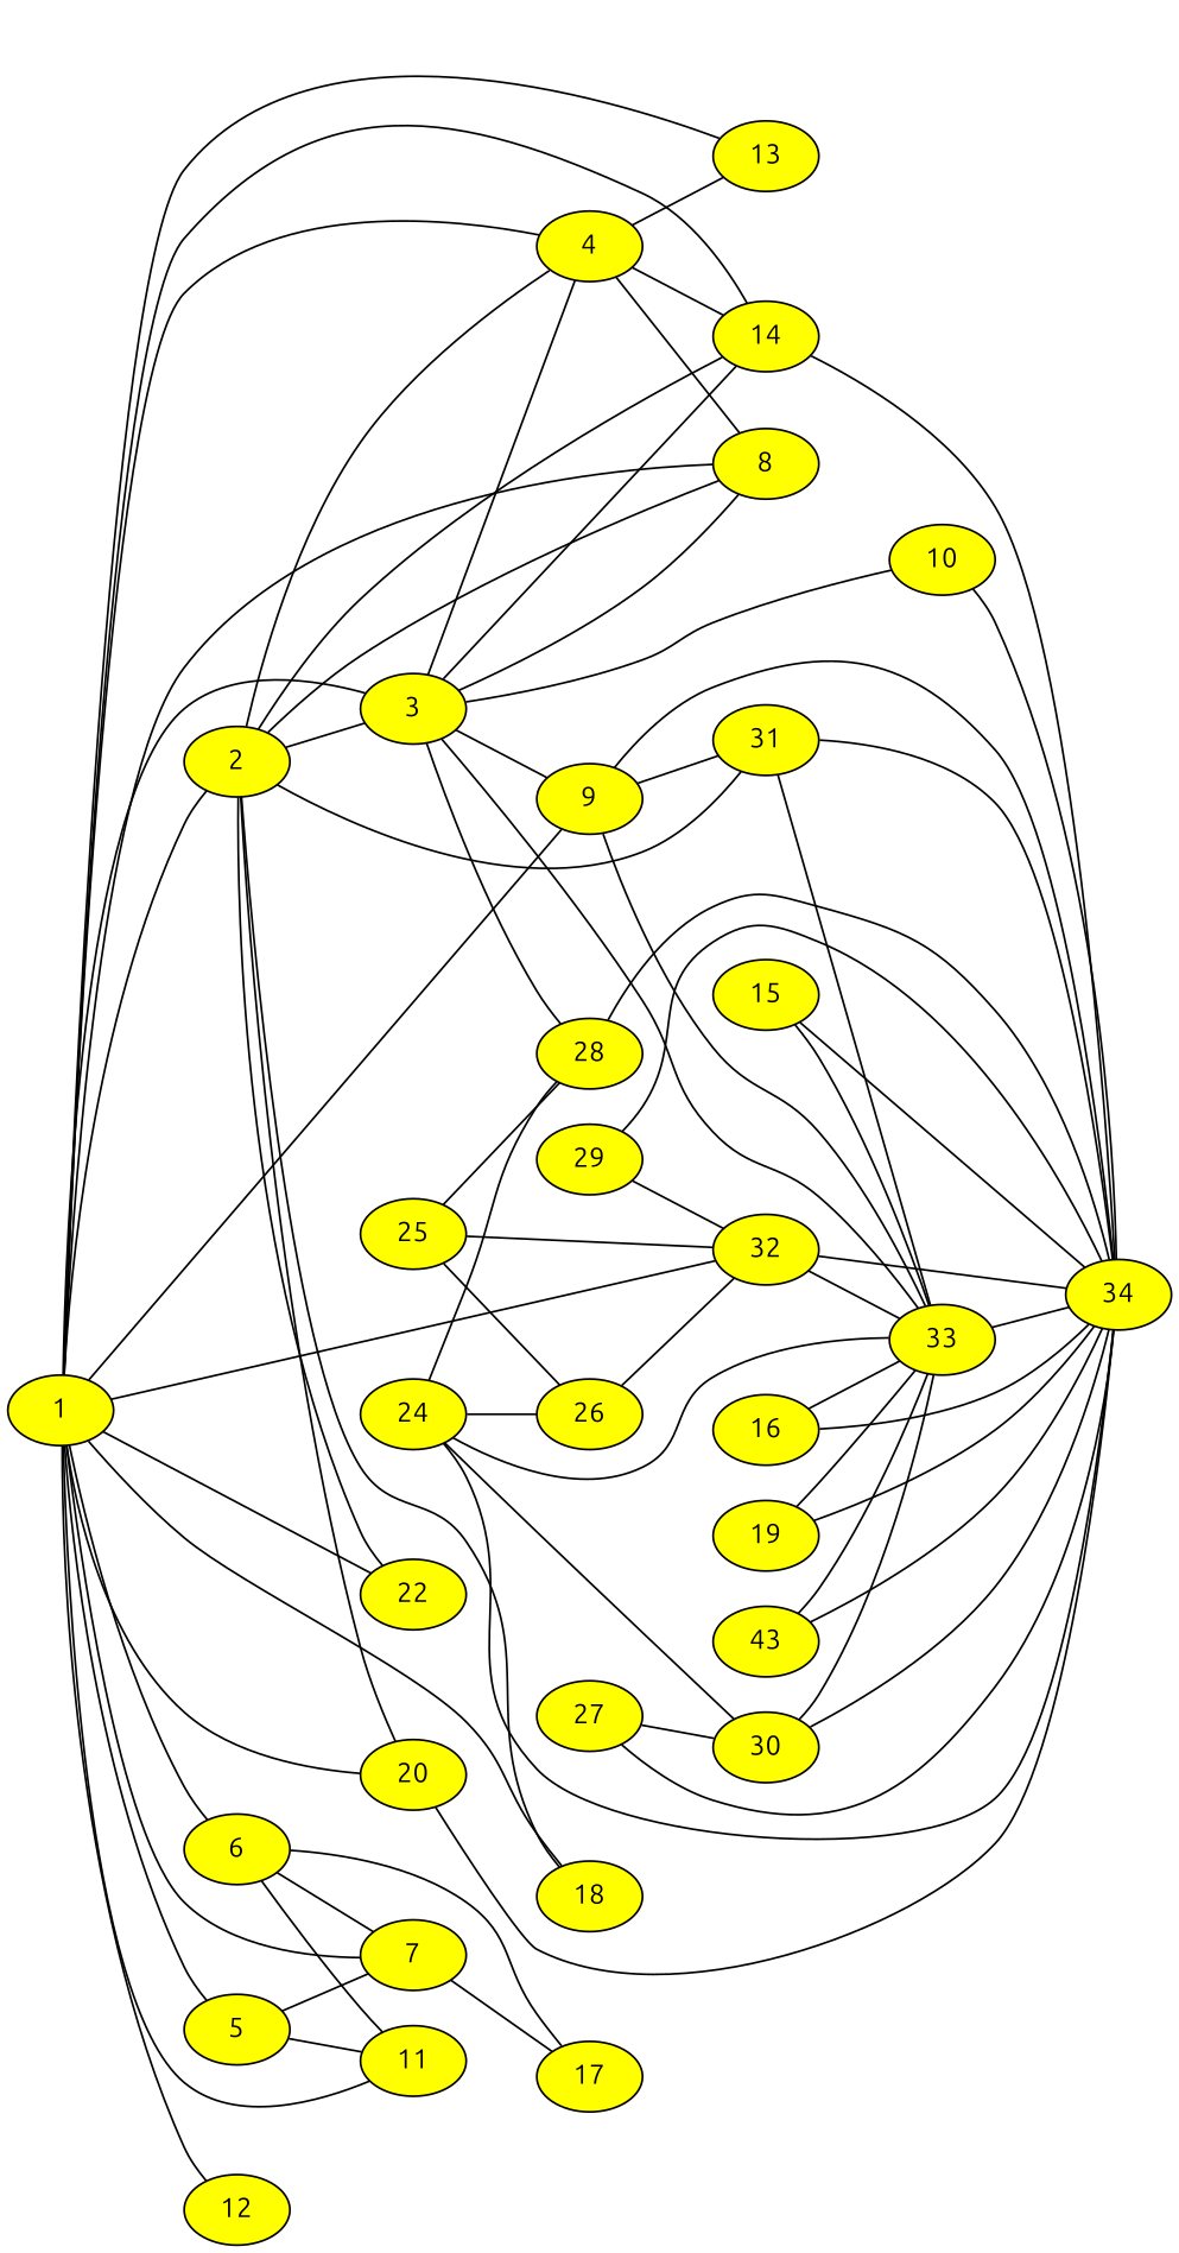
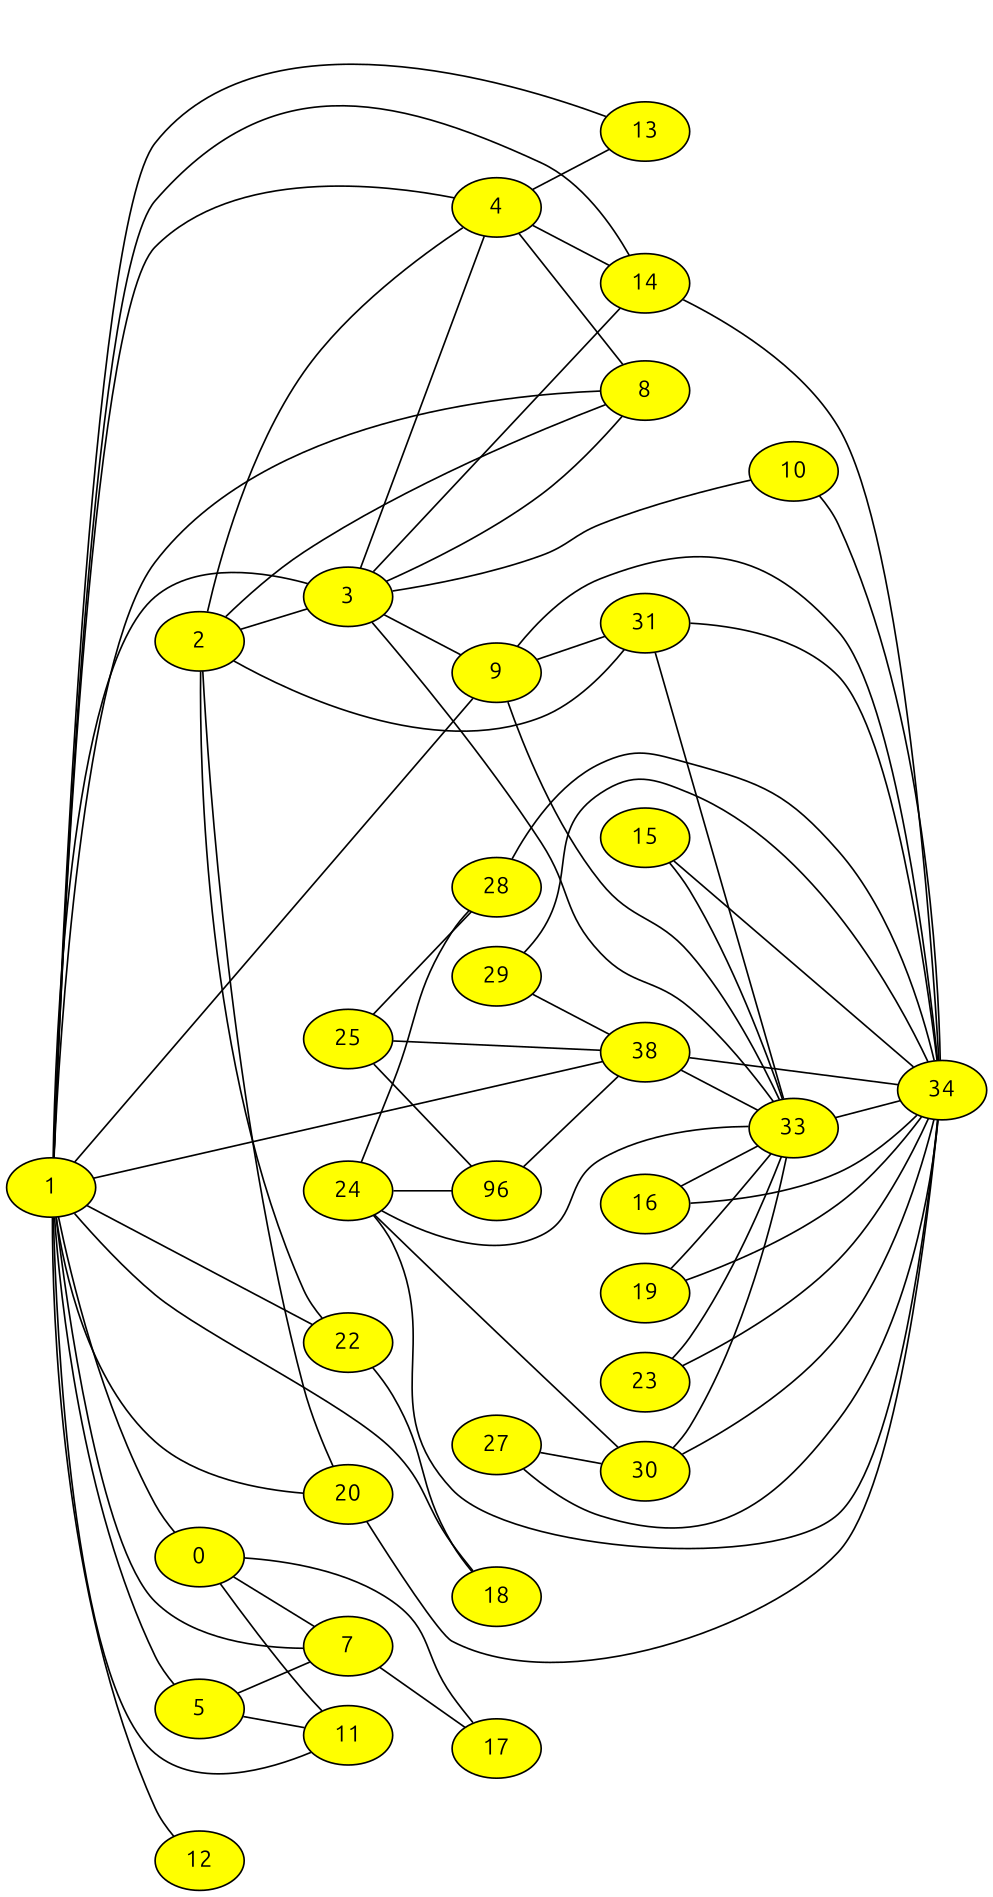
  graph {
    fontname=Ubuntu
    rankdir=LR
    node [color=black fillcolor="#ffff00" fontname=Ubuntu style=filled]
    edge [fontname=Ubuntu w=1]
    1
    2
    3
    4
    5
-   6
+   6 [label=0]
    7
    8
    9
    11
    12
    13
    14
    18
    20
    22
-   32
+   32 [label=38]
    31
    10
    28
    33
    17
    34
    29
    15
    16
    19
-   23 [label=43]
+   23
    24
-   26
+   26 [label=96]
    30
    25
    27
-   1 -- 2
    1 -- 3
    1 -- 4
    1 -- 5
    1 -- 6
    1 -- 7
    1 -- 8
    1 -- 9
    1 -- 11
    1 -- 12
    1 -- 13
    1 -- 14
    1 -- 18
    1 -- 20
    1 -- 22
    1 -- 32
    2 -- 3
    2 -- 4
    2 -- 8
-   2 -- 14
-   2 -- 18
+   22 -- 18
    2 -- 20
    2 -- 22
    2 -- 31
    3 -- 4
    3 -- 8
    3 -- 9
    3 -- 14
    3 -- 10
-   3 -- 28
    3 -- 33
    4 -- 8
    4 -- 13
    4 -- 14
    5 -- 7
    5 -- 11
    6 -- 7
    6 -- 11
    6 -- 17
    7 -- 17
    9 -- 31
    9 -- 33
    9 -- 34
    14 -- 34
    20 -- 34
    32 -- 33
    32 -- 34
    31 -- 33
    31 -- 34
    10 -- 34
    28 -- 34
    33 -- 34
    29 -- 32
    29 -- 34
    15 -- 33
    15 -- 34
    16 -- 33
    16 -- 34
    19 -- 33
    19 -- 34
    23 -- 33
    23 -- 34
    24 -- 28
    24 -- 33
    24 -- 34
    24 -- 26
    24 -- 30
    26 -- 32
    30 -- 33
    30 -- 34
    25 -- 32
    25 -- 28
    25 -- 26
    27 -- 34
    27 -- 30
  }
